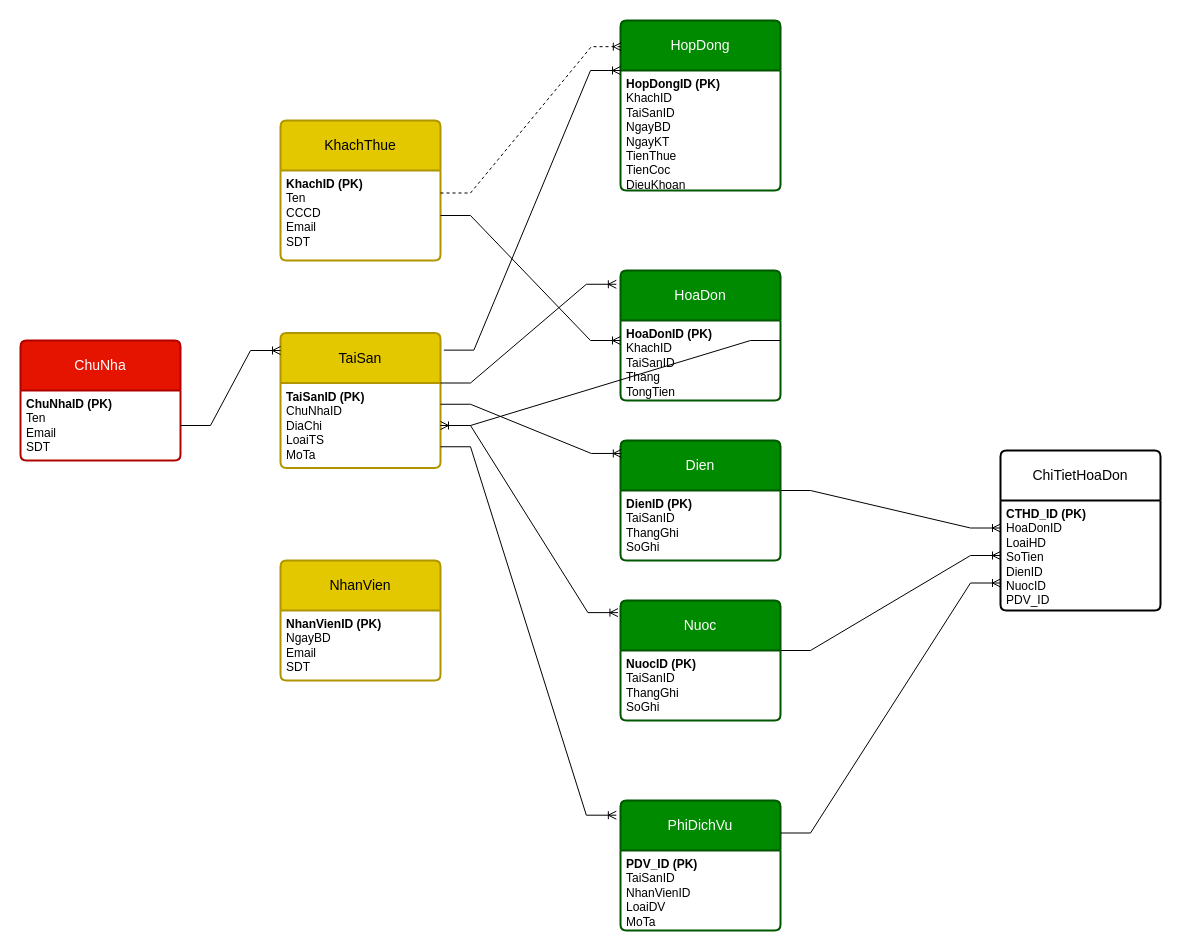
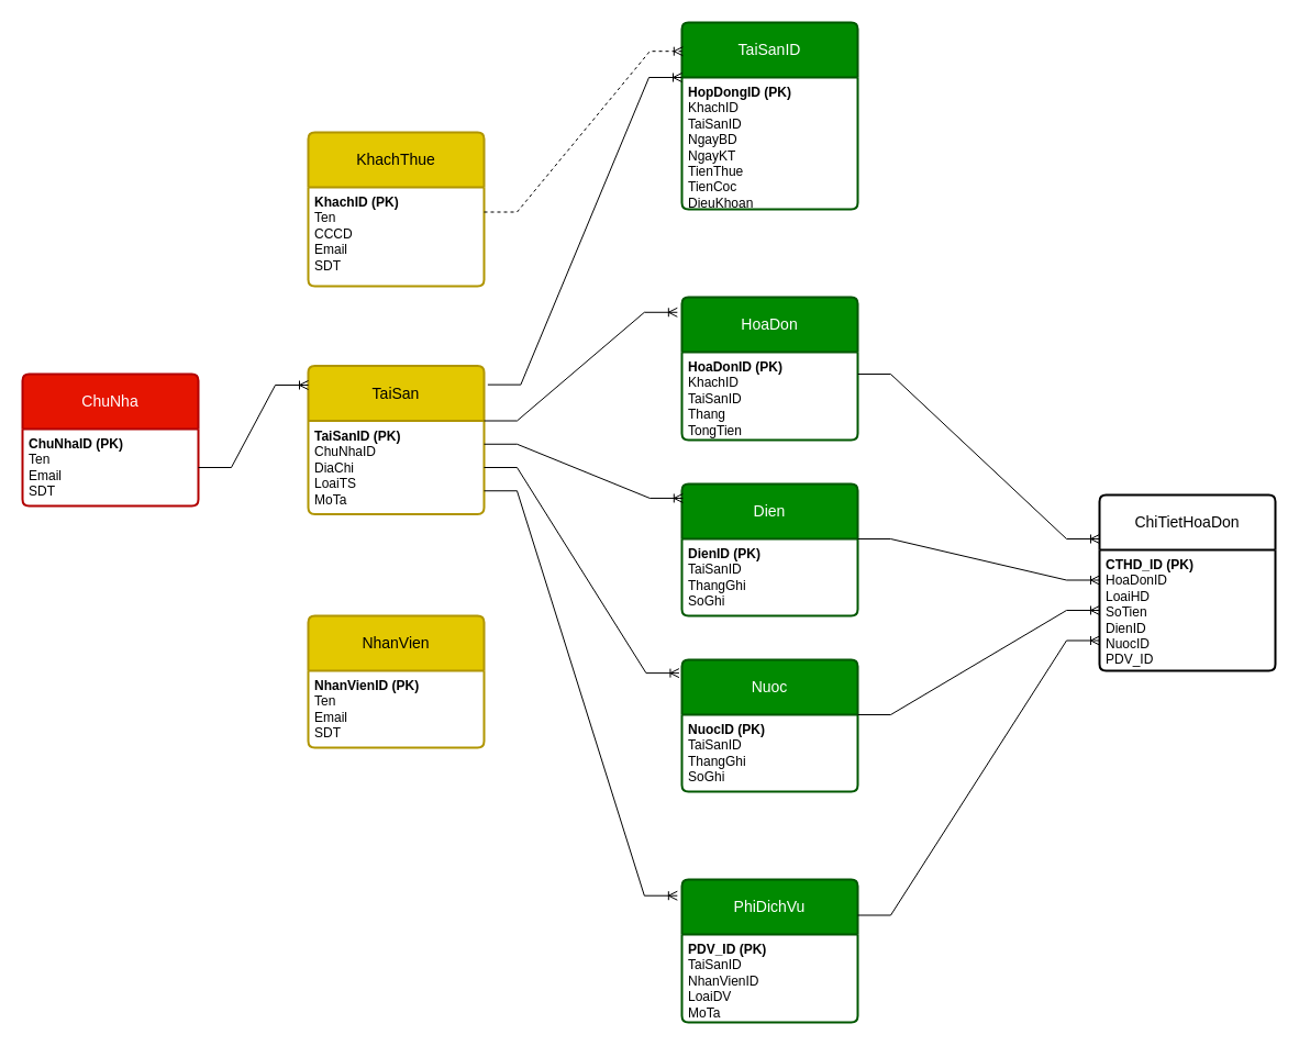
  <mxCell id="0" />
  <mxCell id="1" parent="0" />
  <mxCell id="2" value="ChuNha" style="swimlane;childLayout=stackLayout;horizontal=1;startSize=50;horizontalStack=0;rounded=1;fontSize=14;fontStyle=0;strokeWidth=2;resizeParent=0;resizeLast=1;shadow=0;dashed=0;align=center;arcSize=4;whiteSpace=wrap;html=1;fillColor=#e51400;strokeColor=#B20000;fontColor=#ffffff;" parent="1" vertex="1"><mxGeometry x="20" y="340" width="160" height="120" as="geometry" /></mxCell>
  <mxCell id="3" value="&lt;b&gt;ChuNhaID (PK)&lt;/b&gt;&lt;div&gt;Ten&lt;/div&gt;&lt;div&gt;Email&lt;/div&gt;&lt;div&gt;SDT&lt;/div&gt;" style="align=left;strokeColor=none;fillColor=none;spacingLeft=4;fontSize=12;verticalAlign=top;resizable=0;rotatable=0;part=1;html=1;" parent="2" vertex="1"><mxGeometry y="50" width="160" height="70" as="geometry" /></mxCell>
  <mxCell id="4" value="NhanVien" style="swimlane;childLayout=stackLayout;horizontal=1;startSize=50;horizontalStack=0;rounded=1;fontSize=14;fontStyle=0;strokeWidth=2;resizeParent=0;resizeLast=1;shadow=0;dashed=0;align=center;arcSize=4;whiteSpace=wrap;html=1;fillColor=#e3c800;fontColor=#000000;strokeColor=#B09500;" parent="1" vertex="1"><mxGeometry x="280" y="560" width="160" height="120" as="geometry" /></mxCell>
- <mxCell id="5" value="&lt;b&gt;NhanVienID (PK)&lt;/b&gt;&lt;div&gt;NgayBD&lt;/div&gt;&lt;div&gt;Email&lt;/div&gt;&lt;div&gt;SDT&lt;/div&gt;" style="align=left;strokeColor=none;fillColor=none;spacingLeft=4;fontSize=12;verticalAlign=top;resizable=0;rotatable=0;part=1;html=1;" parent="4" vertex="1"><mxGeometry y="50" width="160" height="70" as="geometry" /></mxCell>
+ <mxCell id="5" value="&lt;b&gt;NhanVienID (PK)&lt;/b&gt;&lt;div&gt;Ten&lt;/div&gt;&lt;div&gt;Email&lt;/div&gt;&lt;div&gt;SDT&lt;/div&gt;" style="align=left;strokeColor=none;fillColor=none;spacingLeft=4;fontSize=12;verticalAlign=top;resizable=0;rotatable=0;part=1;html=1;" parent="4" vertex="1"><mxGeometry y="50" width="160" height="70" as="geometry" /></mxCell>
  <mxCell id="6" value="KhachThue" style="swimlane;childLayout=stackLayout;horizontal=1;startSize=50;horizontalStack=0;rounded=1;fontSize=14;fontStyle=0;strokeWidth=2;resizeParent=0;resizeLast=1;shadow=0;dashed=0;align=center;arcSize=4;whiteSpace=wrap;html=1;fillColor=#e3c800;fontColor=#000000;strokeColor=#B09500;" parent="1" vertex="1"><mxGeometry x="280" y="120" width="160" height="140" as="geometry" /></mxCell>
  <mxCell id="7" value="&lt;b&gt;KhachID (PK)&lt;/b&gt;&lt;div&gt;Ten&lt;br&gt;CCCD&lt;/div&gt;&lt;div&gt;Email&lt;/div&gt;&lt;div&gt;SDT&lt;/div&gt;" style="align=left;strokeColor=none;fillColor=none;spacingLeft=4;fontSize=12;verticalAlign=top;resizable=0;rotatable=0;part=1;html=1;" parent="6" vertex="1"><mxGeometry y="50" width="160" height="90" as="geometry" /></mxCell>
  <mxCell id="8" value="TaiSan" style="swimlane;childLayout=stackLayout;horizontal=1;startSize=50;horizontalStack=0;rounded=1;fontSize=14;fontStyle=0;strokeWidth=2;resizeParent=0;resizeLast=1;shadow=0;dashed=0;align=center;arcSize=4;whiteSpace=wrap;html=1;fillColor=#e3c800;fontColor=#000000;strokeColor=#B09500;" parent="1" vertex="1"><mxGeometry x="280" y="332.5" width="160" height="135" as="geometry" /></mxCell>
  <mxCell id="9" value="&lt;b&gt;TaiSanID (PK)&lt;/b&gt;&lt;div&gt;ChuNhaID&lt;/div&gt;&lt;div&gt;DiaChi&lt;/div&gt;&lt;div&gt;LoaiTS&lt;/div&gt;&lt;div&gt;MoTa&lt;/div&gt;" style="align=left;strokeColor=none;fillColor=none;spacingLeft=4;fontSize=12;verticalAlign=top;resizable=0;rotatable=0;part=1;html=1;" parent="8" vertex="1"><mxGeometry y="50" width="160" height="85" as="geometry" /></mxCell>
- <mxCell id="10" value="HopDong" style="swimlane;childLayout=stackLayout;horizontal=1;startSize=50;horizontalStack=0;rounded=1;fontSize=14;fontStyle=0;strokeWidth=2;resizeParent=0;resizeLast=1;shadow=0;dashed=0;align=center;arcSize=4;whiteSpace=wrap;html=1;fillColor=#008a00;fontColor=#ffffff;strokeColor=#005700;" parent="1" vertex="1"><mxGeometry x="620" y="20" width="160" height="170" as="geometry" /></mxCell>
+ <mxCell id="10" value="TaiSanID" style="swimlane;childLayout=stackLayout;horizontal=1;startSize=50;horizontalStack=0;rounded=1;fontSize=14;fontStyle=0;strokeWidth=2;resizeParent=0;resizeLast=1;shadow=0;dashed=0;align=center;arcSize=4;whiteSpace=wrap;html=1;fillColor=#008a00;fontColor=#ffffff;strokeColor=#005700;" parent="1" vertex="1"><mxGeometry x="620" y="20" width="160" height="170" as="geometry" /></mxCell>
  <mxCell id="11" value="&lt;b&gt;HopDongID (PK)&lt;/b&gt;&lt;div&gt;KhachID&lt;/div&gt;&lt;div&gt;TaiSanID&lt;/div&gt;&lt;div&gt;NgayBD&lt;/div&gt;&lt;div&gt;NgayKT&lt;/div&gt;&lt;div&gt;TienThue&lt;/div&gt;&lt;div&gt;TienCoc&lt;/div&gt;&lt;div&gt;DieuKhoan&lt;/div&gt;&lt;div&gt;&lt;br&gt;&lt;/div&gt;" style="align=left;strokeColor=none;fillColor=none;spacingLeft=4;fontSize=12;verticalAlign=top;resizable=0;rotatable=0;part=1;html=1;" parent="10" vertex="1"><mxGeometry y="50" width="160" height="120" as="geometry" /></mxCell>
  <mxCell id="12" value="PhiDichVu" style="swimlane;childLayout=stackLayout;horizontal=1;startSize=50;horizontalStack=0;rounded=1;fontSize=14;fontStyle=0;strokeWidth=2;resizeParent=0;resizeLast=1;shadow=0;dashed=0;align=center;arcSize=4;whiteSpace=wrap;html=1;fillColor=#008a00;fontColor=#ffffff;strokeColor=#005700;" parent="1" vertex="1"><mxGeometry x="620" y="800" width="160" height="130" as="geometry" /></mxCell>
  <mxCell id="13" value="&lt;b&gt;PDV_ID (PK)&lt;/b&gt;&lt;div&gt;TaiSanID&lt;/div&gt;&lt;div&gt;NhanVienID&lt;br&gt;LoaiDV&lt;br&gt;MoTa&lt;/div&gt;" style="align=left;strokeColor=none;fillColor=none;spacingLeft=4;fontSize=12;verticalAlign=top;resizable=0;rotatable=0;part=1;html=1;" parent="12" vertex="1"><mxGeometry y="50" width="160" height="80" as="geometry" /></mxCell>
  <mxCell id="14" value="Dien" style="swimlane;childLayout=stackLayout;horizontal=1;startSize=50;horizontalStack=0;rounded=1;fontSize=14;fontStyle=0;strokeWidth=2;resizeParent=0;resizeLast=1;shadow=0;dashed=0;align=center;arcSize=4;whiteSpace=wrap;html=1;fillColor=#008a00;fontColor=#ffffff;strokeColor=#005700;" parent="1" vertex="1"><mxGeometry x="620" y="440" width="160" height="120" as="geometry" /></mxCell>
  <mxCell id="15" value="&lt;b&gt;DienID (PK)&lt;/b&gt;&lt;div&gt;TaiSanID&lt;/div&gt;&lt;div&gt;ThangGhi&lt;/div&gt;&lt;div&gt;SoGhi&lt;/div&gt;" style="align=left;strokeColor=none;fillColor=none;spacingLeft=4;fontSize=12;verticalAlign=top;resizable=0;rotatable=0;part=1;html=1;" parent="14" vertex="1"><mxGeometry y="50" width="160" height="70" as="geometry" /></mxCell>
  <mxCell id="16" value="Nuoc" style="swimlane;childLayout=stackLayout;horizontal=1;startSize=50;horizontalStack=0;rounded=1;fontSize=14;fontStyle=0;strokeWidth=2;resizeParent=0;resizeLast=1;shadow=0;dashed=0;align=center;arcSize=4;whiteSpace=wrap;html=1;fillColor=#008a00;fontColor=#ffffff;strokeColor=#005700;" parent="1" vertex="1"><mxGeometry x="620" y="600" width="160" height="120" as="geometry" /></mxCell>
  <mxCell id="17" value="&lt;b&gt;NuocID (PK)&lt;/b&gt;&lt;div&gt;TaiSanID&lt;/div&gt;&lt;div&gt;ThangGhi&lt;/div&gt;&lt;div&gt;SoGhi&lt;/div&gt;" style="align=left;strokeColor=none;fillColor=none;spacingLeft=4;fontSize=12;verticalAlign=top;resizable=0;rotatable=0;part=1;html=1;" parent="16" vertex="1"><mxGeometry y="50" width="160" height="70" as="geometry" /></mxCell>
  <mxCell id="18" value="HoaDon" style="swimlane;childLayout=stackLayout;horizontal=1;startSize=50;horizontalStack=0;rounded=1;fontSize=14;fontStyle=0;strokeWidth=2;resizeParent=0;resizeLast=1;shadow=0;dashed=0;align=center;arcSize=4;whiteSpace=wrap;html=1;fillColor=#008a00;fontColor=#ffffff;strokeColor=#005700;" parent="1" vertex="1"><mxGeometry x="620" y="270" width="160" height="130" as="geometry" /></mxCell>
  <mxCell id="19" value="&lt;b&gt;HoaDonID (PK)&lt;/b&gt;&lt;div&gt;KhachID&amp;nbsp;&lt;/div&gt;&lt;div&gt;TaiSanID&lt;/div&gt;&lt;div&gt;Thang&lt;/div&gt;&lt;div&gt;TongTien&lt;/div&gt;" style="align=left;strokeColor=none;fillColor=none;spacingLeft=4;fontSize=12;verticalAlign=top;resizable=0;rotatable=0;part=1;html=1;" parent="18" vertex="1"><mxGeometry y="50" width="160" height="80" as="geometry" /></mxCell>
  <mxCell id="20" value="ChiTietHoaDon" style="swimlane;childLayout=stackLayout;horizontal=1;startSize=50;horizontalStack=0;rounded=1;fontSize=14;fontStyle=0;strokeWidth=2;resizeParent=0;resizeLast=1;shadow=0;dashed=0;align=center;arcSize=4;whiteSpace=wrap;html=1;" parent="1" vertex="1"><mxGeometry x="1000" y="450" width="160" height="160" as="geometry" /></mxCell>
  <mxCell id="21" value="&lt;b&gt;CTHD_ID (PK)&lt;/b&gt;&lt;div&gt;HoaDonID&lt;/div&gt;&lt;div&gt;LoaiHD&lt;/div&gt;&lt;div&gt;SoTien&lt;/div&gt;&lt;div&gt;DienID&lt;/div&gt;&lt;div&gt;NuocID&lt;/div&gt;&lt;div&gt;PDV_ID&lt;/div&gt;" style="align=left;strokeColor=none;fillColor=none;spacingLeft=4;fontSize=12;verticalAlign=top;resizable=0;rotatable=0;part=1;html=1;" parent="20" vertex="1"><mxGeometry y="50" width="160" height="110" as="geometry" /></mxCell>
  <mxCell id="22" value="" style="edgeStyle=entityRelationEdgeStyle;fontSize=12;html=1;endArrow=ERoneToMany;rounded=0;exitX=1;exitY=0.5;exitDx=0;exitDy=0;" parent="1" source="3" edge="1"><mxGeometry width="100" height="100" relative="1" as="geometry"><mxPoint x="220" y="450" as="sourcePoint" /><mxPoint x="280" y="350" as="targetPoint" /></mxGeometry></mxCell>
  <mxCell id="23" value="" style="edgeStyle=entityRelationEdgeStyle;fontSize=12;html=1;endArrow=ERoneToMany;rounded=0;entryX=0.005;entryY=0.154;entryDx=0;entryDy=0;entryPerimeter=0;exitX=1;exitY=0.25;exitDx=0;exitDy=0;dashed=1;" parent="1" source="7" target="10" edge="1"><mxGeometry width="100" height="100" relative="1" as="geometry"><mxPoint x="490" y="200" as="sourcePoint" /><mxPoint x="540" y="100" as="targetPoint" /><Array as="points"><mxPoint x="570" y="100" /></Array></mxGeometry></mxCell>
  <mxCell id="24" value="" style="edgeStyle=entityRelationEdgeStyle;fontSize=12;html=1;endArrow=ERoneToMany;rounded=0;entryX=-0.026;entryY=0.106;entryDx=0;entryDy=0;entryPerimeter=0;exitX=1;exitY=0;exitDx=0;exitDy=0;" parent="1" source="9" target="18" edge="1"><mxGeometry width="100" height="100" relative="1" as="geometry"><mxPoint x="470" y="390" as="sourcePoint" /><mxPoint x="620" y="260" as="targetPoint" /></mxGeometry></mxCell>
  <mxCell id="25" value="" style="edgeStyle=entityRelationEdgeStyle;fontSize=12;html=1;endArrow=ERoneToMany;rounded=0;entryX=0.005;entryY=0.108;entryDx=0;entryDy=0;entryPerimeter=0;exitX=1;exitY=0.25;exitDx=0;exitDy=0;" parent="1" source="9" target="14" edge="1"><mxGeometry width="100" height="100" relative="1" as="geometry"><mxPoint x="460" y="400" as="sourcePoint" /><mxPoint x="620" y="423.75" as="targetPoint" /><Array as="points"><mxPoint x="460" y="391.25" /><mxPoint x="510" y="421.25" /><mxPoint x="560" y="441.25" /></Array></mxGeometry></mxCell>
  <mxCell id="26" value="" style="edgeStyle=entityRelationEdgeStyle;fontSize=12;html=1;endArrow=ERoneToMany;rounded=0;exitX=1;exitY=0.5;exitDx=0;exitDy=0;entryX=-0.016;entryY=0.101;entryDx=0;entryDy=0;entryPerimeter=0;" parent="1" source="9" target="16" edge="1"><mxGeometry width="100" height="100" relative="1" as="geometry"><mxPoint x="440" y="426.01" as="sourcePoint" /><mxPoint x="620" y="573.99" as="targetPoint" /><Array as="points"><mxPoint x="440" y="458.51" /></Array></mxGeometry></mxCell>
  <mxCell id="27" value="" style="edgeStyle=entityRelationEdgeStyle;fontSize=12;html=1;endArrow=ERoneToMany;rounded=0;entryX=-0.026;entryY=0.113;entryDx=0;entryDy=0;entryPerimeter=0;exitX=1;exitY=0.75;exitDx=0;exitDy=0;" parent="1" source="9" target="12" edge="1"><mxGeometry width="100" height="100" relative="1" as="geometry"><mxPoint x="460" y="520" as="sourcePoint" /><mxPoint x="610" y="800" as="targetPoint" /><Array as="points"><mxPoint x="440" y="453.49" /><mxPoint x="590" y="820" /><mxPoint x="570" y="810" /></Array></mxGeometry></mxCell>
  <mxCell id="28" value="" style="edgeStyle=entityRelationEdgeStyle;fontSize=12;html=1;endArrow=ERoneToMany;rounded=0;entryX=0;entryY=0;entryDx=0;entryDy=0;exitX=1.021;exitY=0.127;exitDx=0;exitDy=0;exitPerimeter=0;" parent="1" source="8" target="11" edge="1"><mxGeometry width="100" height="100" relative="1" as="geometry"><mxPoint x="440" y="350" as="sourcePoint" /><mxPoint x="540" y="250" as="targetPoint" /><Array as="points"><mxPoint x="480" y="180" /></Array></mxGeometry></mxCell>
- <mxCell id="29" value="" style="edgeStyle=entityRelationEdgeStyle;fontSize=12;html=1;endArrow=ERoneToMany;rounded=0;exitX=1;exitY=0.25;exitDx=0;exitDy=0;" parent="1" source="19" target="9" edge="1"><mxGeometry width="100" height="100" relative="1" as="geometry"><mxPoint x="810" y="340" as="sourcePoint" /><mxPoint x="910" y="240" as="targetPoint" /></mxGeometry></mxCell>
+ <mxCell id="29" value="" style="edgeStyle=entityRelationEdgeStyle;fontSize=12;html=1;endArrow=ERoneToMany;rounded=0;exitX=1;exitY=0.25;exitDx=0;exitDy=0;entryX=0;entryY=0.25;entryDx=0;entryDy=0;" parent="1" source="19" target="20" edge="1"><mxGeometry width="100" height="100" relative="1" as="geometry"><mxPoint x="810" y="340" as="sourcePoint" /><mxPoint x="910" y="240" as="targetPoint" /></mxGeometry></mxCell>
  <mxCell id="30" value="" style="edgeStyle=entityRelationEdgeStyle;fontSize=12;html=1;endArrow=ERoneToMany;rounded=0;exitX=1;exitY=0;exitDx=0;exitDy=0;entryX=0;entryY=0.25;entryDx=0;entryDy=0;" parent="1" source="15" target="21" edge="1"><mxGeometry width="100" height="100" relative="1" as="geometry"><mxPoint x="460" y="610" as="sourcePoint" /><mxPoint x="560" y="510" as="targetPoint" /></mxGeometry></mxCell>
  <mxCell id="31" value="" style="edgeStyle=entityRelationEdgeStyle;fontSize=12;html=1;endArrow=ERoneToMany;rounded=0;exitX=1;exitY=0;exitDx=0;exitDy=0;entryX=0;entryY=0.5;entryDx=0;entryDy=0;" parent="1" source="17" target="21" edge="1"><mxGeometry width="100" height="100" relative="1" as="geometry"><mxPoint x="460" y="610" as="sourcePoint" /><mxPoint x="560" y="510" as="targetPoint" /></mxGeometry></mxCell>
  <mxCell id="32" value="" style="edgeStyle=entityRelationEdgeStyle;fontSize=12;html=1;endArrow=ERoneToMany;rounded=0;exitX=1;exitY=0.25;exitDx=0;exitDy=0;entryX=0;entryY=0.75;entryDx=0;entryDy=0;" parent="1" source="12" target="21" edge="1"><mxGeometry width="100" height="100" relative="1" as="geometry"><mxPoint x="460" y="610" as="sourcePoint" /><mxPoint x="560" y="510" as="targetPoint" /></mxGeometry></mxCell>
- <mxCell id="33" value="" style="edgeStyle=entityRelationEdgeStyle;fontSize=12;html=1;endArrow=ERoneToMany;rounded=0;exitX=1;exitY=0.5;exitDx=0;exitDy=0;entryX=0;entryY=0.25;entryDx=0;entryDy=0;" parent="1" source="7" target="19" edge="1"><mxGeometry width="100" height="100" relative="1" as="geometry"><mxPoint x="900" y="570" as="sourcePoint" /><mxPoint x="1000" y="470" as="targetPoint" /></mxGeometry></mxCell>
